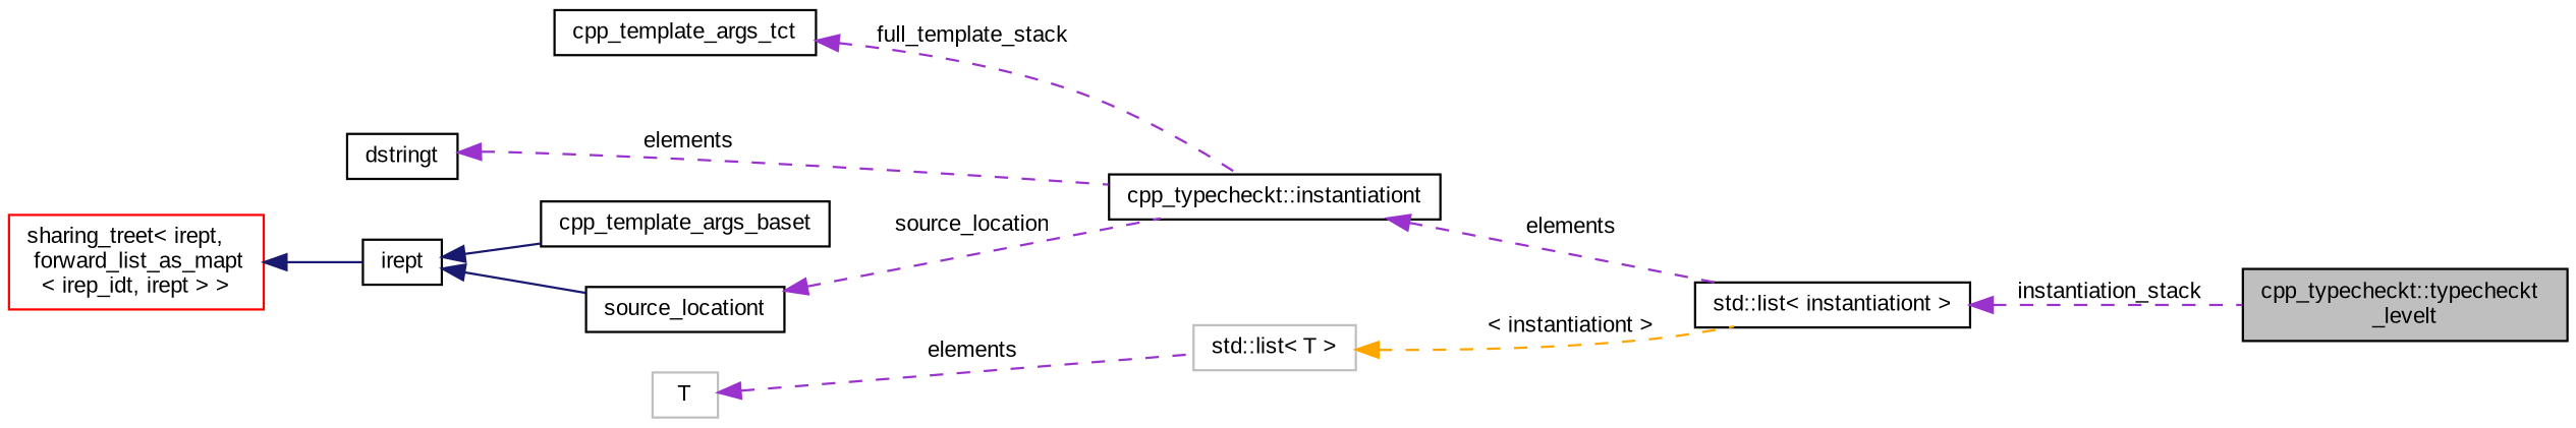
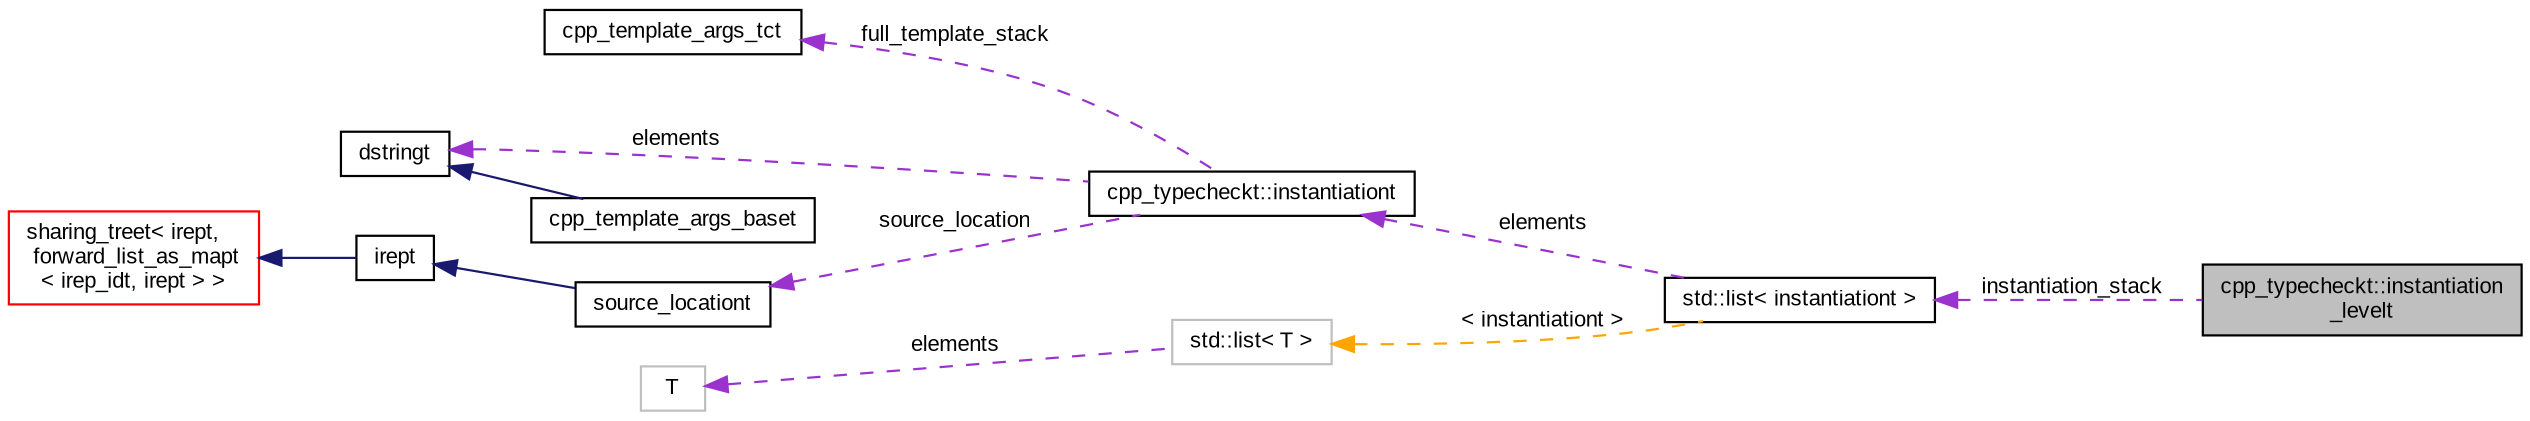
  digraph {
    fontname="Liberation Sans"
    rankdir=LR
    node [color=black fontname="Liberation Sans" fontsize=10 shape=record]
    edge [color=darkorchid3 dir=back fontname="Liberation Sans" fontsize=10 labelfontname=Helvetica labelfontsize=10 style=dashed]
-   n1 [fillcolor=grey75 fontcolor=black height=0.2 label="cpp_typecheckt::typecheckt\l_levelt" style=filled width=0.4]
+   n1 [fillcolor=grey75 fontcolor=black height=0.2 label="cpp_typecheckt::instantiation\l_levelt" style=filled width=0.4]
    n2 [height=0.2 label="std::list\< instantiationt \>" width=0.4]
    n3 [height=0.2 label="cpp_typecheckt::instantiationt" width=0.4]
    n4 [height=0.2 label=cpp_template_args_tct width=0.4]
    n5 [height=0.2 label=cpp_template_args_baset width=0.4]
    n6 [height=0.2 label=irept width=0.4]
    n7 [height=0.2 label=source_locationt width=0.4]
    n8 [color=red height=0.2 label="sharing_treet\< irept,\l forward_list_as_mapt\l\< irep_idt, irept \> \>" width=0.4]
    n9 [height=0.2 label=dstringt width=0.4]
    n10 [color=grey75 height=0.2 label="std::list\< T \>" width=0.4]
    n11 [color=grey75 height=0.2 label=T width=0.4]
    n2 -> n1 [label=" instantiation_stack"]
    n3 -> n2 [label=" elements"]
    n4 -> n3 [label=" full_template_stack"]
-   n6 -> n5 [color=midnightblue style=solid]
+   n9 -> n5 [color=midnightblue style=solid]
    n6 -> n7 [color=midnightblue style=solid]
    n7 -> n3 [label=" source_location"]
    n8 -> n6 [color=midnightblue style=solid]
    n9 -> n3 [label=" elements"]
    n10 -> n2 [color=orange label=" \< instantiationt \>"]
    n11 -> n10 [label=" elements"]
  }
